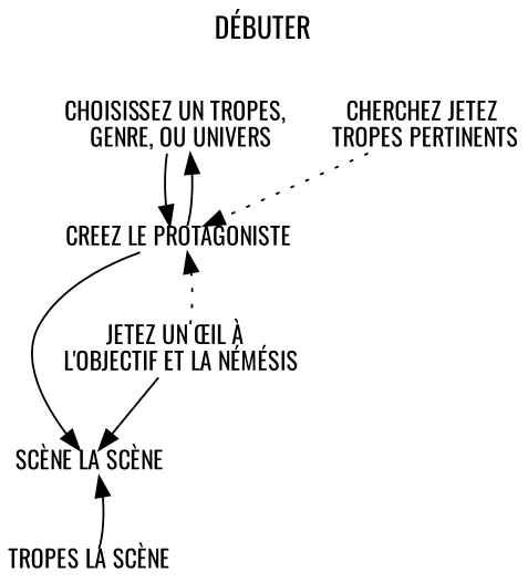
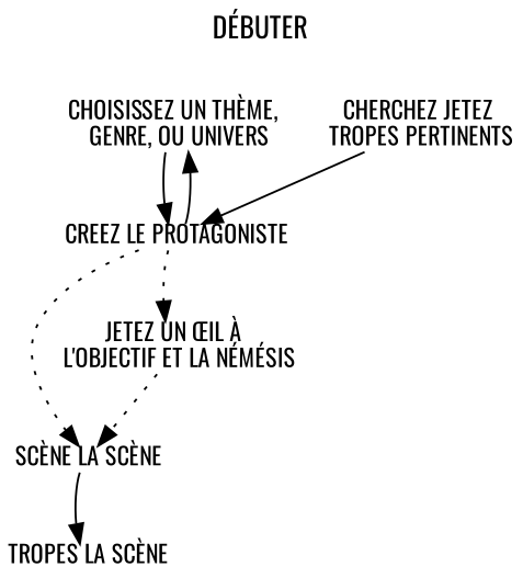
  digraph {
    fontname=Oswald
    label="DÉBUTER"
    labelloc=t
    node [fontname=Oswald fontsize=12 shape=plain style=rounded]
    edge [fontname=Oswald]
-   n1 [label="CHOISISSEZ UN TROPES, \n GENRE, OU UNIVERS"]
+   n1 [label="CHOISISSEZ UN THÈME, \n GENRE, OU UNIVERS"]
    n2 [label="CREEZ LE PROTAGONISTE"]
    n3 [label="SCÈNE LA SCÈNE"]
    n4 [label="JETEZ UN ŒIL À \n L'OBJECTIF ET LA NÉMÉSIS"]
    n5 [label="CHERCHEZ JETEZ\n TROPES PERTINENTS"]
    n6 [label="TROPES LA SCÈNE"]
    n1 -> n2
    n2 -> n1
-   n2 -> n3
-   n4 -> n2 [style=dotted]
-   n6 -> n3
-   n4 -> n3 [style=solid]
-   n5 -> n2 [style=dotted]
+   n2 -> n3 [style=dotted]
+   n2 -> n4 [style=dotted]
+   n3 -> n6
+   n4 -> n3 [style=dotted]
+   n5 -> n2
  }
